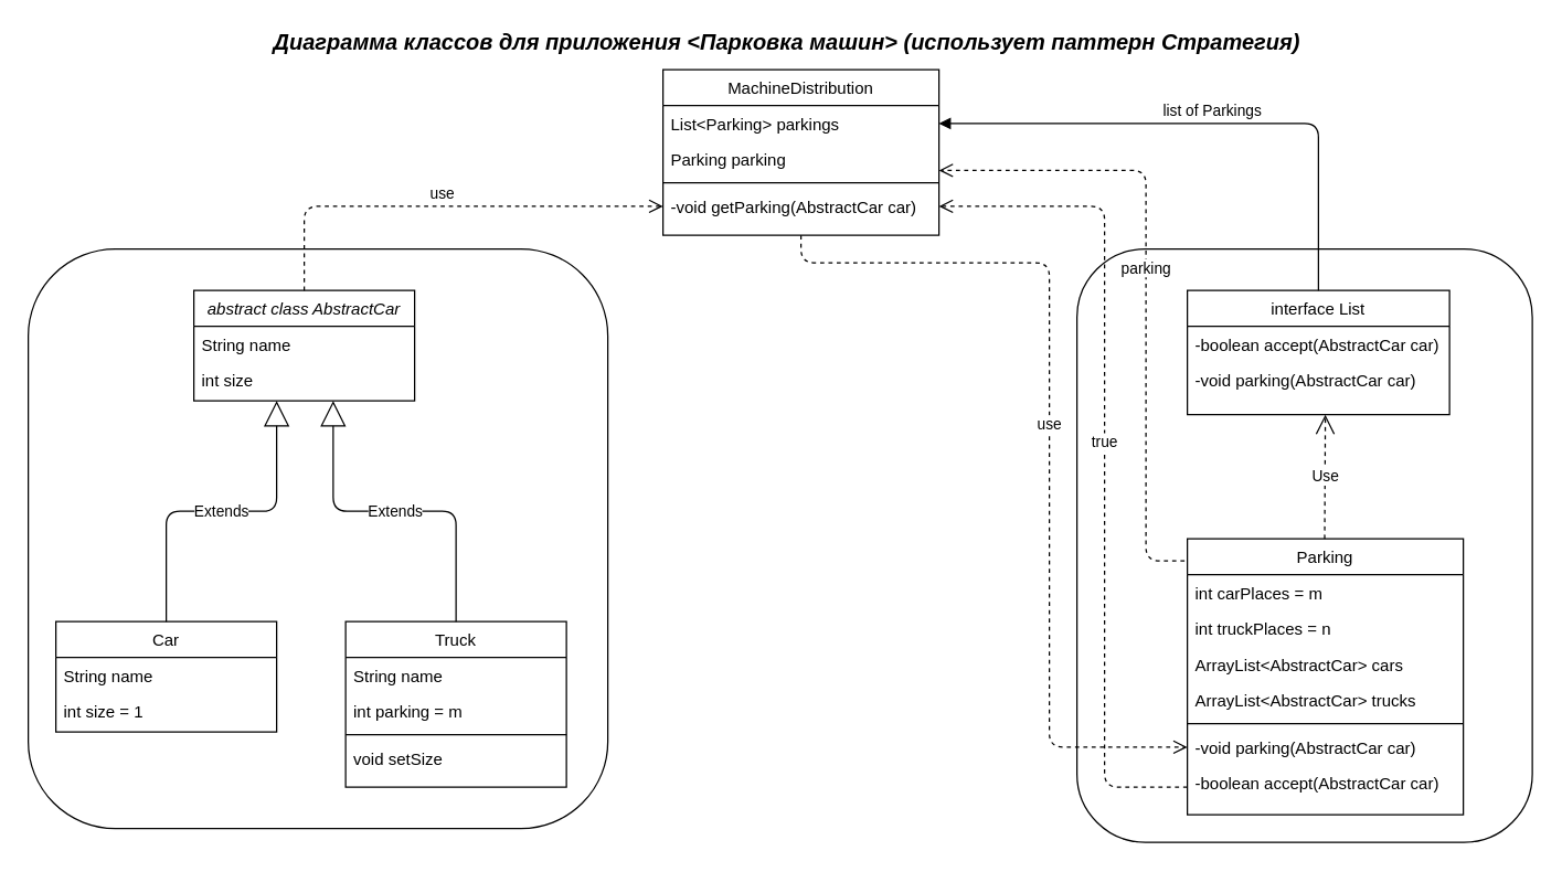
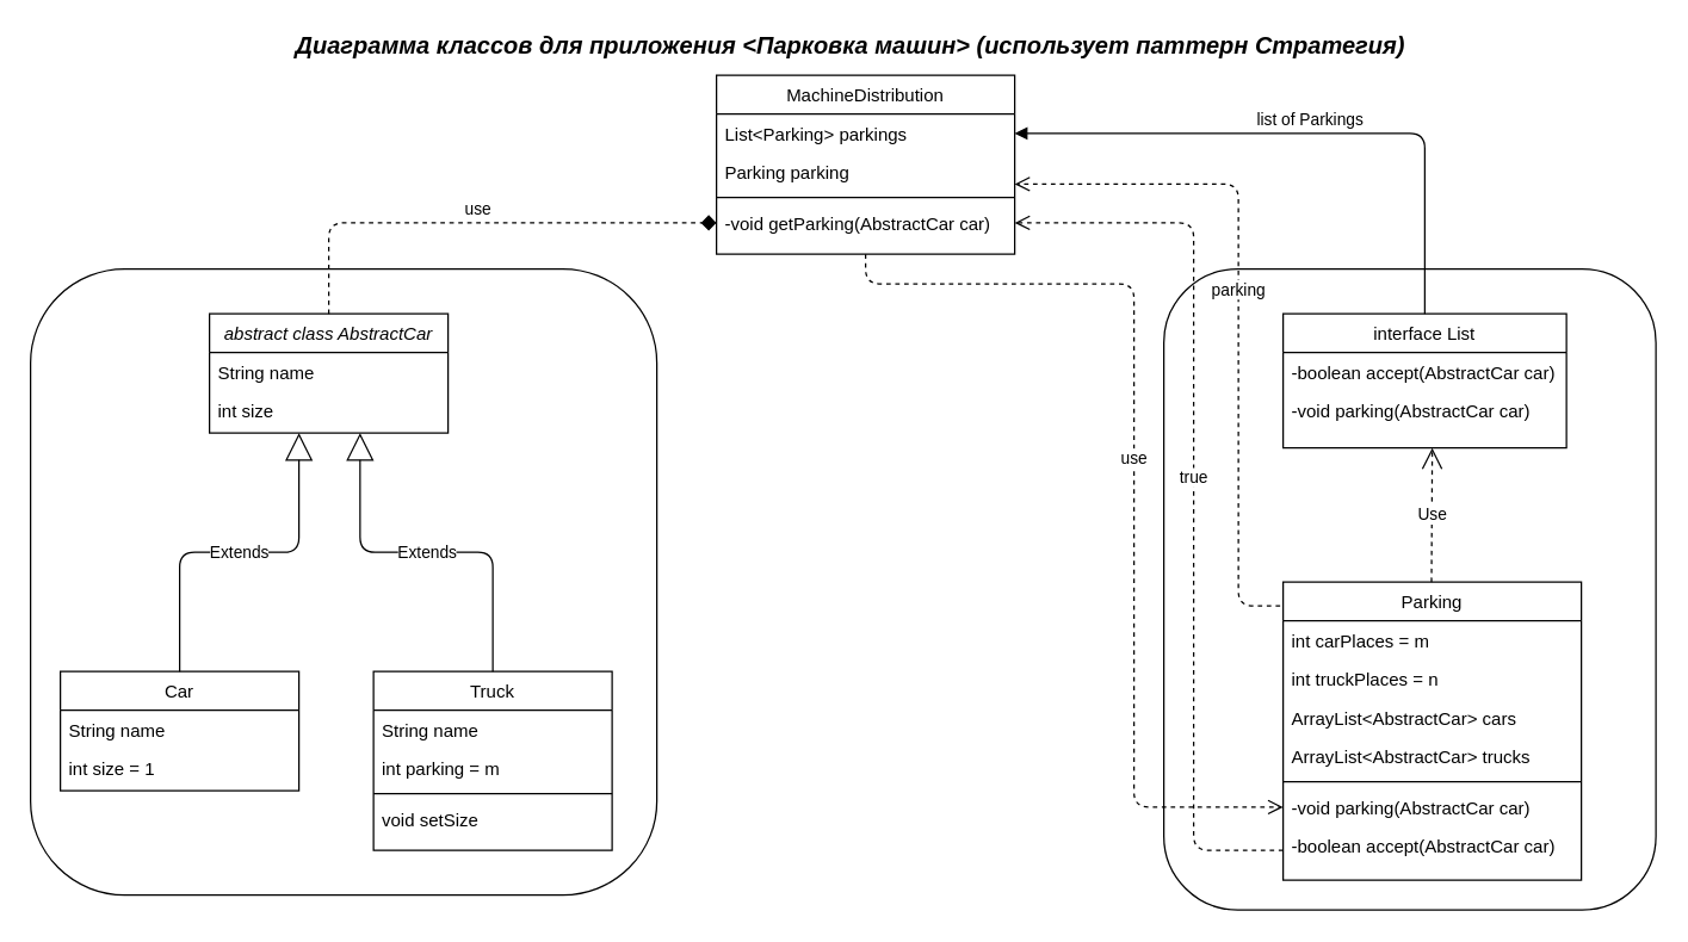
  <mxCell id="0" />
  <mxCell id="1" parent="0" />
  <mxCell id="2" value="" style="rounded=1;whiteSpace=wrap;html=1;" vertex="1" parent="1"><mxGeometry x="780" y="180" width="330" height="430" as="geometry" /></mxCell>
  <mxCell id="3" value="" style="rounded=1;whiteSpace=wrap;html=1;" vertex="1" parent="1"><mxGeometry x="20" y="180" width="420" height="420" as="geometry" /></mxCell>
  <mxCell id="4" value="abstract class AbstractCar" style="swimlane;fontStyle=2;align=center;verticalAlign=top;childLayout=stackLayout;horizontal=1;startSize=26;horizontalStack=0;resizeParent=1;resizeLast=0;collapsible=1;marginBottom=0;rounded=0;shadow=0;strokeWidth=1;" parent="1" vertex="1"><mxGeometry x="140" y="210" width="160" height="80" as="geometry"><mxRectangle x="230" y="140" width="160" height="26" as="alternateBounds" /></mxGeometry></mxCell>
  <mxCell id="5" value="String name" style="text;align=left;verticalAlign=top;spacingLeft=4;spacingRight=4;overflow=hidden;rotatable=0;points=[[0,0.5],[1,0.5]];portConstraint=eastwest;" parent="4" vertex="1"><mxGeometry y="26" width="160" height="26" as="geometry" /></mxCell>
  <mxCell id="6" value="int size" style="text;align=left;verticalAlign=top;spacingLeft=4;spacingRight=4;overflow=hidden;rotatable=0;points=[[0,0.5],[1,0.5]];portConstraint=eastwest;rounded=0;shadow=0;html=0;" parent="4" vertex="1"><mxGeometry y="52" width="160" height="26" as="geometry" /></mxCell>
  <mxCell id="7" value="Car" style="swimlane;fontStyle=0;align=center;verticalAlign=top;childLayout=stackLayout;horizontal=1;startSize=26;horizontalStack=0;resizeParent=1;resizeLast=0;collapsible=1;marginBottom=0;rounded=0;shadow=0;strokeWidth=1;" parent="1" vertex="1"><mxGeometry x="40" y="450" width="160" height="80" as="geometry"><mxRectangle x="130" y="380" width="160" height="26" as="alternateBounds" /></mxGeometry></mxCell>
  <mxCell id="8" value="String name" style="text;align=left;verticalAlign=top;spacingLeft=4;spacingRight=4;overflow=hidden;rotatable=0;points=[[0,0.5],[1,0.5]];portConstraint=eastwest;" vertex="1" parent="7"><mxGeometry y="26" width="160" height="26" as="geometry" /></mxCell>
  <mxCell id="9" value="int size = 1" style="text;align=left;verticalAlign=top;spacingLeft=4;spacingRight=4;overflow=hidden;rotatable=0;points=[[0,0.5],[1,0.5]];portConstraint=eastwest;rounded=0;shadow=0;html=0;" parent="7" vertex="1"><mxGeometry y="52" width="160" height="26" as="geometry" /></mxCell>
  <mxCell id="10" value="Truck" style="swimlane;fontStyle=0;align=center;verticalAlign=top;childLayout=stackLayout;horizontal=1;startSize=26;horizontalStack=0;resizeParent=1;resizeLast=0;collapsible=1;marginBottom=0;rounded=0;shadow=0;strokeWidth=1;" parent="1" vertex="1"><mxGeometry x="250" y="450" width="160" height="120" as="geometry"><mxRectangle x="340" y="380" width="170" height="26" as="alternateBounds" /></mxGeometry></mxCell>
  <mxCell id="11" value="String name" style="text;align=left;verticalAlign=top;spacingLeft=4;spacingRight=4;overflow=hidden;rotatable=0;points=[[0,0.5],[1,0.5]];portConstraint=eastwest;" parent="10" vertex="1"><mxGeometry y="26" width="160" height="26" as="geometry" /></mxCell>
  <mxCell id="12" value="int parking = m" style="text;align=left;verticalAlign=top;spacingLeft=4;spacingRight=4;overflow=hidden;rotatable=0;points=[[0,0.5],[1,0.5]];portConstraint=eastwest;" vertex="1" parent="10"><mxGeometry y="52" width="160" height="26" as="geometry" /></mxCell>
  <mxCell id="13" value="" style="line;html=1;strokeWidth=1;align=left;verticalAlign=middle;spacingTop=-1;spacingLeft=3;spacingRight=3;rotatable=0;labelPosition=right;points=[];portConstraint=eastwest;" vertex="1" parent="10"><mxGeometry y="78" width="160" height="8" as="geometry" /></mxCell>
  <mxCell id="14" value="void setSize&#10;" style="text;align=left;verticalAlign=top;spacingLeft=4;spacingRight=4;overflow=hidden;rotatable=0;points=[[0,0.5],[1,0.5]];portConstraint=eastwest;" vertex="1" parent="10"><mxGeometry y="86" width="160" height="26" as="geometry" /></mxCell>
  <mxCell id="15" value="interface List" style="swimlane;fontStyle=0;align=center;verticalAlign=top;childLayout=stackLayout;horizontal=1;startSize=26;horizontalStack=0;resizeParent=1;resizeLast=0;collapsible=1;marginBottom=0;rounded=0;shadow=0;strokeWidth=1;" parent="1" vertex="1"><mxGeometry x="860" y="210" width="190" height="90" as="geometry"><mxRectangle x="860" y="210" width="160" height="26" as="alternateBounds" /></mxGeometry></mxCell>
  <mxCell id="16" value="-boolean accept(AbstractCar car)" style="text;align=left;verticalAlign=top;spacingLeft=4;spacingRight=4;overflow=hidden;rotatable=0;points=[[0,0.5],[1,0.5]];portConstraint=eastwest;" parent="15" vertex="1"><mxGeometry y="26" width="190" height="26" as="geometry" /></mxCell>
  <mxCell id="17" value="-void parking(AbstractCar car)" style="text;align=left;verticalAlign=top;spacingLeft=4;spacingRight=4;overflow=hidden;rotatable=0;points=[[0,0.5],[1,0.5]];portConstraint=eastwest;" vertex="1" parent="15"><mxGeometry y="52" width="190" height="26" as="geometry" /></mxCell>
  <mxCell id="18" value="MachineDistribution" style="swimlane;fontStyle=0;align=center;verticalAlign=top;childLayout=stackLayout;horizontal=1;startSize=26;horizontalStack=0;resizeParent=1;resizeLast=0;collapsible=1;marginBottom=0;rounded=0;shadow=0;strokeWidth=1;" vertex="1" parent="1"><mxGeometry x="480" y="50" width="200" height="120" as="geometry"><mxRectangle x="340" y="380" width="170" height="26" as="alternateBounds" /></mxGeometry></mxCell>
  <mxCell id="19" value="List&lt;Parking&gt; parkings" style="text;align=left;verticalAlign=top;spacingLeft=4;spacingRight=4;overflow=hidden;rotatable=0;points=[[0,0.5],[1,0.5]];portConstraint=eastwest;" vertex="1" parent="18"><mxGeometry y="26" width="200" height="26" as="geometry" /></mxCell>
  <mxCell id="20" value="Parking parking" style="text;align=left;verticalAlign=top;spacingLeft=4;spacingRight=4;overflow=hidden;rotatable=0;points=[[0,0.5],[1,0.5]];portConstraint=eastwest;" vertex="1" parent="18"><mxGeometry y="52" width="200" height="26" as="geometry" /></mxCell>
  <mxCell id="21" value="" style="line;html=1;strokeWidth=1;align=left;verticalAlign=middle;spacingTop=-1;spacingLeft=3;spacingRight=3;rotatable=0;labelPosition=right;points=[];portConstraint=eastwest;" vertex="1" parent="18"><mxGeometry y="78" width="200" height="8" as="geometry" /></mxCell>
  <mxCell id="22" value="-void getParking(AbstractCar car)&#10;" style="text;align=left;verticalAlign=top;spacingLeft=4;spacingRight=4;overflow=hidden;rotatable=0;points=[[0,0.5],[1,0.5]];portConstraint=eastwest;" vertex="1" parent="18"><mxGeometry y="86" width="200" height="26" as="geometry" /></mxCell>
  <mxCell id="23" value="Parking" style="swimlane;fontStyle=0;align=center;verticalAlign=top;childLayout=stackLayout;horizontal=1;startSize=26;horizontalStack=0;resizeParent=1;resizeLast=0;collapsible=1;marginBottom=0;rounded=0;shadow=0;strokeWidth=1;" vertex="1" parent="1"><mxGeometry x="860" y="390" width="200" height="200" as="geometry"><mxRectangle x="340" y="380" width="170" height="26" as="alternateBounds" /></mxGeometry></mxCell>
  <mxCell id="24" value="int carPlaces = m" style="text;align=left;verticalAlign=top;spacingLeft=4;spacingRight=4;overflow=hidden;rotatable=0;points=[[0,0.5],[1,0.5]];portConstraint=eastwest;" vertex="1" parent="23"><mxGeometry y="26" width="200" height="26" as="geometry" /></mxCell>
  <mxCell id="25" value="int truckPlaces = n" style="text;align=left;verticalAlign=top;spacingLeft=4;spacingRight=4;overflow=hidden;rotatable=0;points=[[0,0.5],[1,0.5]];portConstraint=eastwest;" vertex="1" parent="23"><mxGeometry y="52" width="200" height="26" as="geometry" /></mxCell>
  <mxCell id="26" value="ArrayList&lt;AbstractCar&gt; cars" style="text;align=left;verticalAlign=top;spacingLeft=4;spacingRight=4;overflow=hidden;rotatable=0;points=[[0,0.5],[1,0.5]];portConstraint=eastwest;" vertex="1" parent="23"><mxGeometry y="78" width="200" height="26" as="geometry" /></mxCell>
  <mxCell id="27" value="ArrayList&lt;AbstractCar&gt; trucks" style="text;align=left;verticalAlign=top;spacingLeft=4;spacingRight=4;overflow=hidden;rotatable=0;points=[[0,0.5],[1,0.5]];portConstraint=eastwest;" vertex="1" parent="23"><mxGeometry y="104" width="200" height="26" as="geometry" /></mxCell>
  <mxCell id="28" value="" style="line;html=1;strokeWidth=1;align=left;verticalAlign=middle;spacingTop=-1;spacingLeft=3;spacingRight=3;rotatable=0;labelPosition=right;points=[];portConstraint=eastwest;" vertex="1" parent="23"><mxGeometry y="130" width="200" height="8" as="geometry" /></mxCell>
  <mxCell id="29" value="-void parking(AbstractCar car)" style="text;align=left;verticalAlign=top;spacingLeft=4;spacingRight=4;overflow=hidden;rotatable=0;points=[[0,0.5],[1,0.5]];portConstraint=eastwest;" vertex="1" parent="23"><mxGeometry y="138" width="200" height="26" as="geometry" /></mxCell>
  <mxCell id="30" value="-boolean accept(AbstractCar car)" style="text;align=left;verticalAlign=top;spacingLeft=4;spacingRight=4;overflow=hidden;rotatable=0;points=[[0,0.5],[1,0.5]];portConstraint=eastwest;" vertex="1" parent="23"><mxGeometry y="164" width="200" height="26" as="geometry" /></mxCell>
  <mxCell id="31" value="Use" style="endArrow=open;endSize=12;dashed=1;html=1;" edge="1" parent="1"><mxGeometry width="160" relative="1" as="geometry"><mxPoint x="959.5" y="390" as="sourcePoint" /><mxPoint x="960" y="300" as="targetPoint" /></mxGeometry></mxCell>
  <mxCell id="32" value="Extends" style="endArrow=block;endSize=16;endFill=0;html=1;exitX=0.5;exitY=0;exitDx=0;exitDy=0;entryX=0.375;entryY=1.077;entryDx=0;entryDy=0;entryPerimeter=0;" edge="1" parent="1" source="7" target="6"><mxGeometry width="160" relative="1" as="geometry"><mxPoint x="50" y="400" as="sourcePoint" /><mxPoint x="180" y="330" as="targetPoint" /><Array as="points"><mxPoint x="120" y="370" /><mxPoint x="200" y="370" /></Array></mxGeometry></mxCell>
  <mxCell id="33" value="Extends" style="endArrow=block;endSize=16;endFill=0;html=1;exitX=0.5;exitY=0;exitDx=0;exitDy=0;entryX=0.631;entryY=1.077;entryDx=0;entryDy=0;entryPerimeter=0;" edge="1" parent="1" target="6"><mxGeometry width="160" relative="1" as="geometry"><mxPoint x="330" y="450" as="sourcePoint" /><mxPoint x="410" y="290.002" as="targetPoint" /><Array as="points"><mxPoint x="330" y="370" /><mxPoint x="241" y="370" /></Array></mxGeometry></mxCell>
  <mxCell id="34" value="true" style="html=1;verticalAlign=bottom;endArrow=open;dashed=1;endSize=8;entryX=1;entryY=0.5;entryDx=0;entryDy=0;" edge="1" parent="1" target="22"><mxGeometry relative="1" as="geometry"><mxPoint x="860" y="570" as="sourcePoint" /><mxPoint x="780" y="570" as="targetPoint" /><Array as="points"><mxPoint x="800" y="570" /><mxPoint x="800" y="149" /></Array></mxGeometry></mxCell>
  <mxCell id="35" value="list of Parkings" style="html=1;verticalAlign=bottom;endArrow=block;entryX=1;entryY=0.5;entryDx=0;entryDy=0;exitX=0.5;exitY=0;exitDx=0;exitDy=0;" edge="1" parent="1" source="15" target="19"><mxGeometry width="80" relative="1" as="geometry"><mxPoint x="1030" y="140" as="sourcePoint" /><mxPoint x="960" y="120" as="targetPoint" /><Array as="points"><mxPoint x="955" y="89" /></Array></mxGeometry></mxCell>
  <mxCell id="36" value="parking" style="html=1;verticalAlign=bottom;endArrow=open;dashed=1;endSize=8;exitX=-0.01;exitY=0.08;exitDx=0;exitDy=0;exitPerimeter=0;entryX=1;entryY=0.808;entryDx=0;entryDy=0;entryPerimeter=0;" edge="1" parent="1" source="23" target="20"><mxGeometry relative="1" as="geometry"><mxPoint x="720" y="530" as="sourcePoint" /><mxPoint x="640" y="530" as="targetPoint" /><Array as="points"><mxPoint x="830" y="406" /><mxPoint x="830" y="123" /></Array></mxGeometry></mxCell>
- <mxCell id="37" value="use&lt;br&gt;" style="html=1;verticalAlign=bottom;endArrow=open;dashed=1;endSize=8;entryX=0;entryY=0.5;entryDx=0;entryDy=0;exitX=0.5;exitY=0;exitDx=0;exitDy=0;" edge="1" parent="1" source="4" target="22"><mxGeometry relative="1" as="geometry"><mxPoint x="190" y="150" as="sourcePoint" /><mxPoint x="110" y="150" as="targetPoint" /><Array as="points"><mxPoint x="220" y="149" /></Array></mxGeometry></mxCell>
+ <mxCell id="37" value="use&lt;br&gt;" style="html=1;verticalAlign=bottom;endArrow=diamond;dashed=1;endSize=8;entryX=0;entryY=0.5;entryDx=0;entryDy=0;exitX=0.5;exitY=0;exitDx=0;exitDy=0;" edge="1" parent="1" source="4" target="22"><mxGeometry relative="1" as="geometry"><mxPoint x="190" y="150" as="sourcePoint" /><mxPoint x="110" y="150" as="targetPoint" /><Array as="points"><mxPoint x="220" y="149" /></Array></mxGeometry></mxCell>
  <mxCell id="38" value="use" style="html=1;verticalAlign=bottom;endArrow=open;dashed=1;endSize=8;exitX=0.5;exitY=1;exitDx=0;exitDy=0;entryX=0;entryY=0.5;entryDx=0;entryDy=0;" edge="1" parent="1" source="18" target="29"><mxGeometry relative="1" as="geometry"><mxPoint x="665" y="300" as="sourcePoint" /><mxPoint x="585" y="300" as="targetPoint" /><Array as="points"><mxPoint x="580" y="190" /><mxPoint x="760" y="190" /><mxPoint x="760" y="541" /></Array></mxGeometry></mxCell>
  <mxCell id="39" value="Диаграмма классов для приложения &amp;lt;Парковка машин&amp;gt; (использует паттерн Стратегия)" style="text;html=1;strokeColor=none;fillColor=none;align=center;verticalAlign=middle;whiteSpace=wrap;rounded=0;fontSize=16;fontStyle=3" vertex="1" parent="1"><mxGeometry x="110" y="20" width="920" height="20" as="geometry" /></mxCell>
